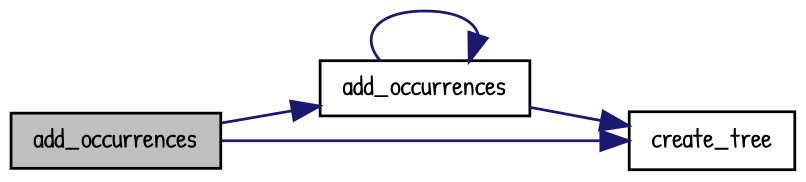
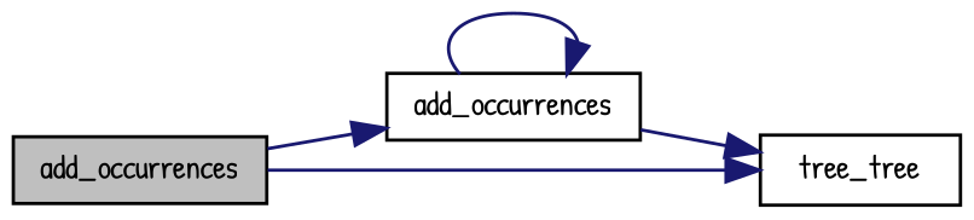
  digraph {
    rankdir=LR
    fontname="Patrick Hand"
    node [color=black fillcolor=white fontname="Patrick Hand" fontsize=10 shape=record style=filled]
    edge [color=midnightblue fontname="Patrick Hand" fontsize=10 labelfontname=Helvetica labelfontsize=10 style=solid]
    n1 [fillcolor=grey75 fontcolor=black height=0.2 label=add_occurrences width=0.4]
    n2 [height=0.2 label=add_occurrences width=0.4]
-   n3 [height=0.2 label=create_tree width=0.4]
+   n3 [height=0.2 label=tree_tree width=0.4]
    n1 -> n2
    n1 -> n3
    n2 -> n2
    n2 -> n3
  }
